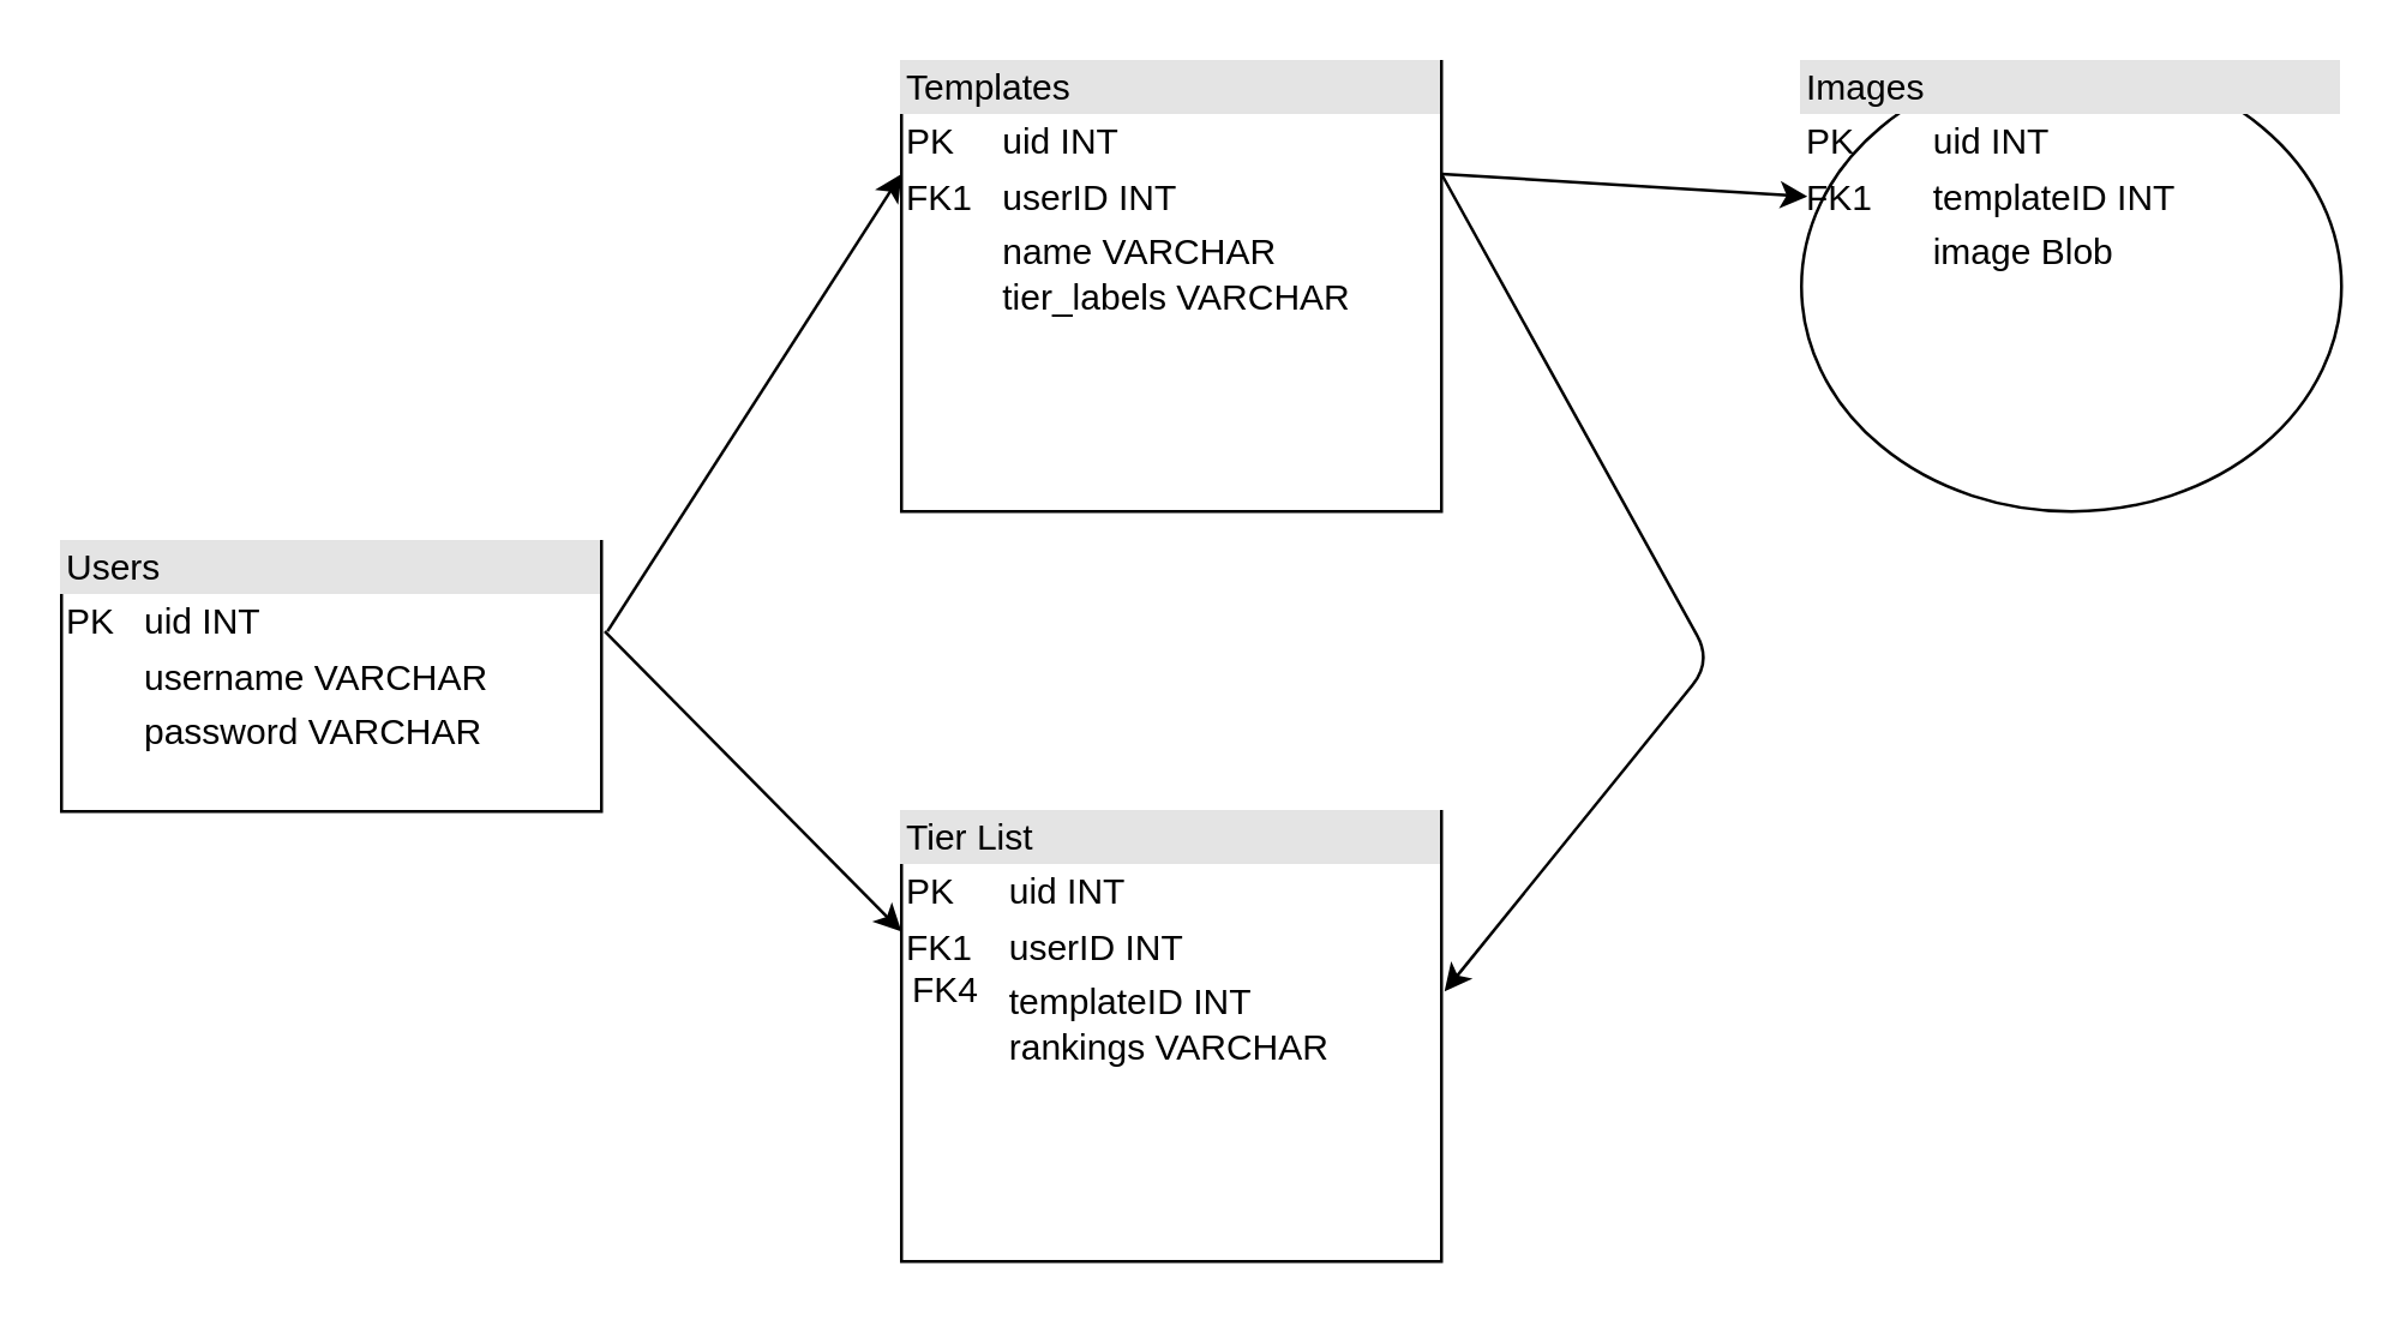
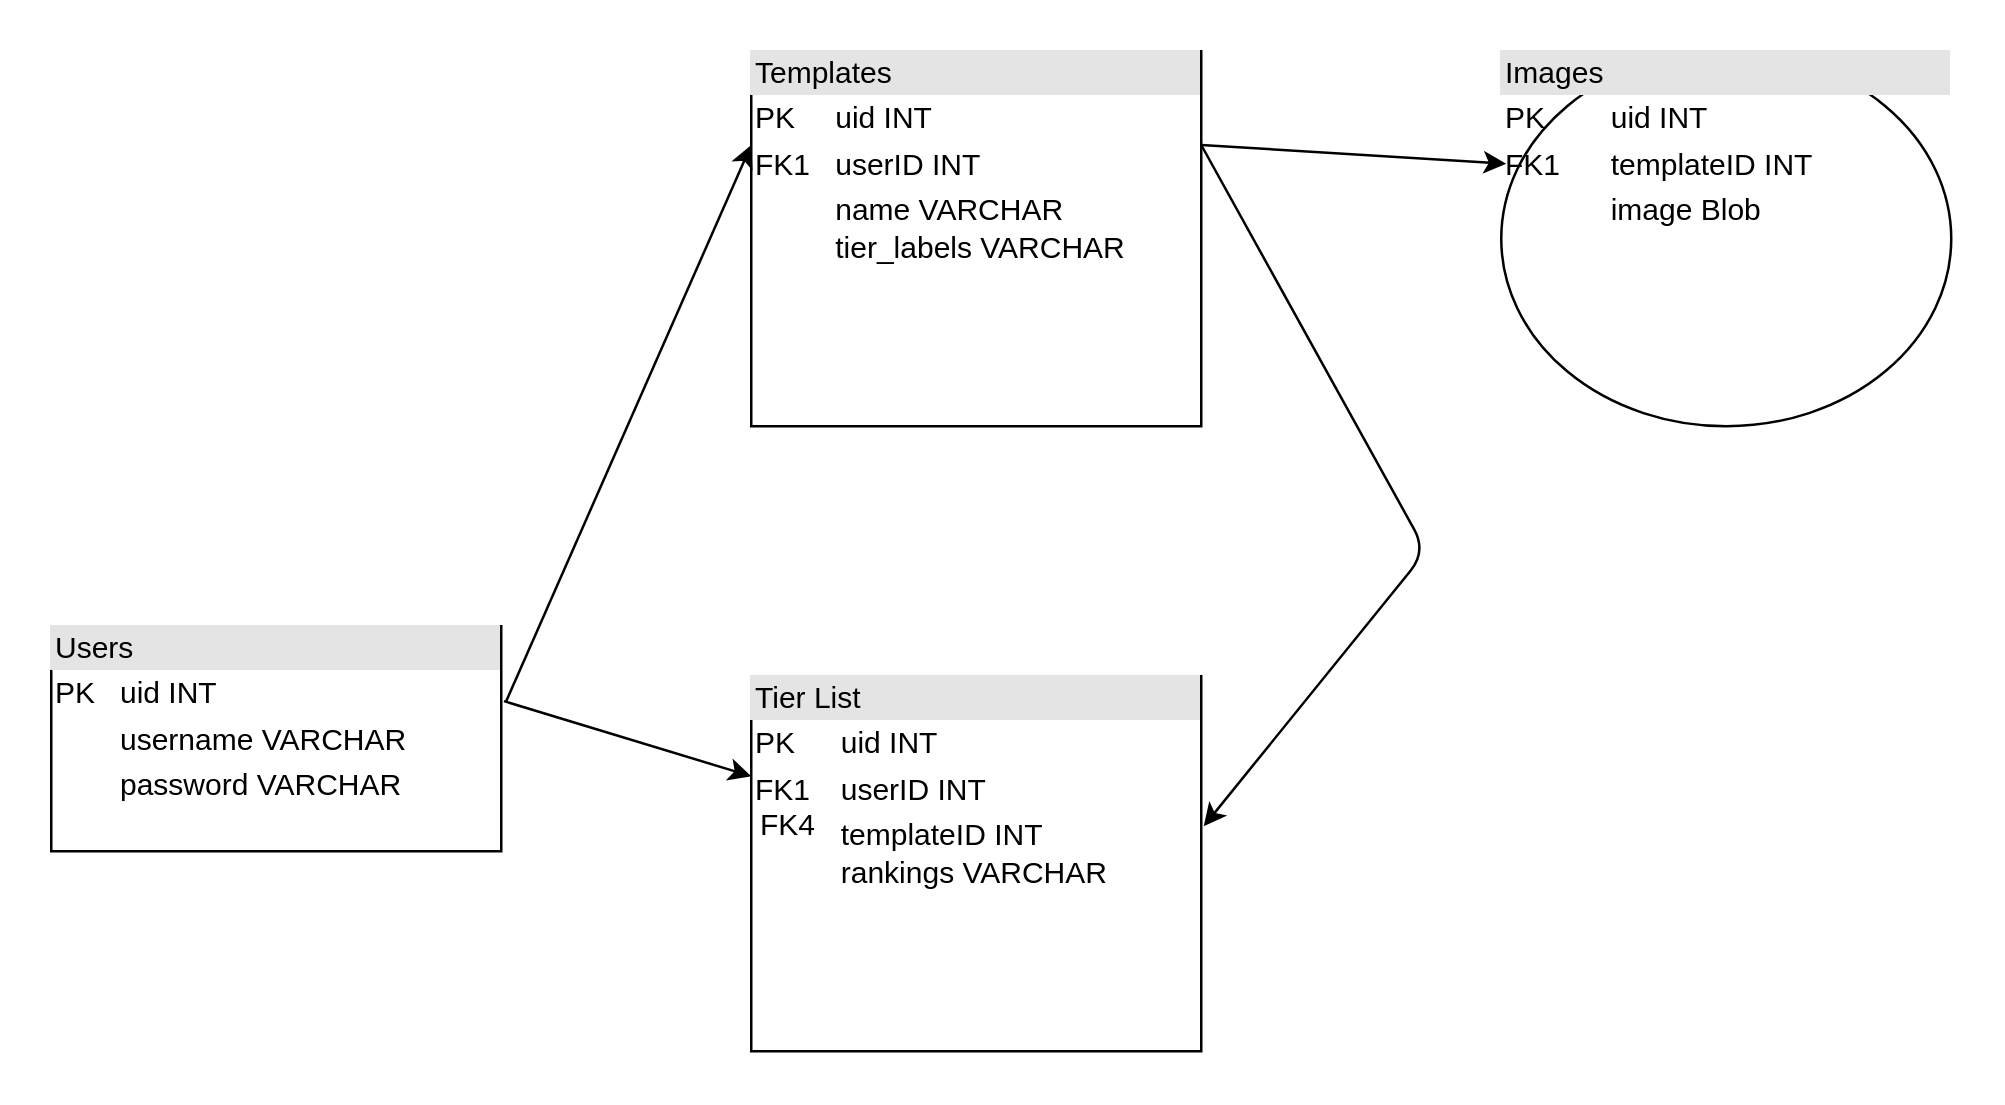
  <mxCell id="0" />
  <mxCell id="1" parent="0" />
- <mxCell id="2" value="&lt;div style=&quot;box-sizing: border-box ; width: 100% ; background: #e4e4e4 ; padding: 2px&quot;&gt;Users&lt;/div&gt;&lt;table style=&quot;width: 100% ; font-size: 1em&quot; cellpadding=&quot;2&quot; cellspacing=&quot;0&quot;&gt;&lt;tbody&gt;&lt;tr&gt;&lt;td&gt;PK&lt;/td&gt;&lt;td&gt;uid INT&lt;/td&gt;&lt;/tr&gt;&lt;tr&gt;&lt;td&gt;&lt;br&gt;&lt;/td&gt;&lt;td&gt;username VARCHAR&lt;/td&gt;&lt;/tr&gt;&lt;tr&gt;&lt;td&gt;&lt;/td&gt;&lt;td&gt;password VARCHAR&lt;/td&gt;&lt;/tr&gt;&lt;/tbody&gt;&lt;/table&gt;" style="verticalAlign=top;align=left;overflow=fill;html=1;" vertex="1" parent="1"><mxGeometry x="20" y="180" width="180" height="90" as="geometry" /></mxCell>
+ <mxCell id="2" value="&lt;div style=&quot;box-sizing: border-box ; width: 100% ; background: #e4e4e4 ; padding: 2px&quot;&gt;Users&lt;/div&gt;&lt;table style=&quot;width: 100% ; font-size: 1em&quot; cellpadding=&quot;2&quot; cellspacing=&quot;0&quot;&gt;&lt;tbody&gt;&lt;tr&gt;&lt;td&gt;PK&lt;/td&gt;&lt;td&gt;uid INT&lt;/td&gt;&lt;/tr&gt;&lt;tr&gt;&lt;td&gt;&lt;br&gt;&lt;/td&gt;&lt;td&gt;username VARCHAR&lt;/td&gt;&lt;/tr&gt;&lt;tr&gt;&lt;td&gt;&lt;/td&gt;&lt;td&gt;password VARCHAR&lt;/td&gt;&lt;/tr&gt;&lt;/tbody&gt;&lt;/table&gt;" style="verticalAlign=top;align=left;overflow=fill;html=1;" vertex="1" parent="1"><mxGeometry x="20" y="250" width="180" height="90" as="geometry" /></mxCell>
  <mxCell id="3" value="&lt;div style=&quot;box-sizing: border-box ; width: 100% ; background: #e4e4e4 ; padding: 2px&quot;&gt;Templates&lt;/div&gt;&lt;table style=&quot;width: 100% ; font-size: 1em&quot; cellpadding=&quot;2&quot; cellspacing=&quot;0&quot;&gt;&lt;tbody&gt;&lt;tr&gt;&lt;td&gt;PK&lt;/td&gt;&lt;td&gt;uid INT&lt;/td&gt;&lt;/tr&gt;&lt;tr&gt;&lt;td&gt;FK1&lt;/td&gt;&lt;td&gt;userID INT&lt;/td&gt;&lt;/tr&gt;&lt;tr&gt;&lt;td&gt;&lt;br&gt;&lt;/td&gt;&lt;td&gt;name VARCHAR&lt;br&gt;tier_labels VARCHAR&lt;br&gt;&lt;br&gt;&lt;/td&gt;&lt;/tr&gt;&lt;/tbody&gt;&lt;/table&gt;" style="verticalAlign=top;align=left;overflow=fill;html=1;" vertex="1" parent="1"><mxGeometry x="300" y="20" width="180" height="150" as="geometry" /></mxCell>
  <mxCell id="4" value="&lt;div style=&quot;box-sizing: border-box ; width: 100% ; background: #e4e4e4 ; padding: 2px&quot;&gt;Images&lt;/div&gt;&lt;table style=&quot;width: 100% ; font-size: 1em&quot; cellpadding=&quot;2&quot; cellspacing=&quot;0&quot;&gt;&lt;tbody&gt;&lt;tr&gt;&lt;td&gt;PK&lt;/td&gt;&lt;td&gt;uid INT&lt;/td&gt;&lt;/tr&gt;&lt;tr&gt;&lt;td&gt;FK1&lt;/td&gt;&lt;td&gt;templateID INT&lt;/td&gt;&lt;/tr&gt;&lt;tr&gt;&lt;td&gt;&lt;br&gt;&lt;/td&gt;&lt;td&gt;image Blob&lt;br&gt;&lt;br&gt;&lt;br&gt;&lt;/td&gt;&lt;/tr&gt;&lt;/tbody&gt;&lt;/table&gt;" style="ellipse;verticalAlign=top;align=left;overflow=fill;html=1;" vertex="1" parent="1"><mxGeometry x="600" y="20" width="180" height="150" as="geometry" /></mxCell>
  <mxCell id="5" value="" style="group" vertex="1" connectable="0" parent="1"><mxGeometry x="293" y="270" width="187" height="150" as="geometry" /></mxCell>
  <mxCell id="6" value="&lt;div style=&quot;box-sizing: border-box ; width: 100% ; background: #e4e4e4 ; padding: 2px&quot;&gt;Tier List&lt;/div&gt;&lt;table style=&quot;width: 100% ; font-size: 1em&quot; cellpadding=&quot;2&quot; cellspacing=&quot;0&quot;&gt;&lt;tbody&gt;&lt;tr&gt;&lt;td&gt;PK&lt;/td&gt;&lt;td&gt;uid INT&lt;/td&gt;&lt;/tr&gt;&lt;tr&gt;&lt;td&gt;FK1&lt;/td&gt;&lt;td&gt;userID INT&lt;/td&gt;&lt;/tr&gt;&lt;tr&gt;&lt;td&gt;&lt;/td&gt;&lt;td&gt;templateID INT&lt;br&gt;rankings VARCHAR&lt;/td&gt;&lt;/tr&gt;&lt;/tbody&gt;&lt;/table&gt;" style="verticalAlign=top;align=left;overflow=fill;html=1;" vertex="1" parent="5"><mxGeometry x="7" width="180" height="150" as="geometry" /></mxCell>
  <mxCell id="7" value="FK4" style="text;html=1;strokeColor=none;fillColor=none;align=center;verticalAlign=middle;whiteSpace=wrap;rounded=0;" vertex="1" parent="5"><mxGeometry x="7" y="50" width="30" height="20" as="geometry" /></mxCell>
  <mxCell id="8" value="" style="endArrow=classic;html=1;exitX=1.011;exitY=0.333;exitDx=0;exitDy=0;exitPerimeter=0;entryX=0;entryY=0.25;entryDx=0;entryDy=0;" edge="1" parent="1" source="2" target="3"><mxGeometry width="50" height="50" relative="1" as="geometry"><mxPoint x="240" y="220" as="sourcePoint" /><mxPoint x="290" y="170" as="targetPoint" /></mxGeometry></mxCell>
  <mxCell id="9" value="" style="endArrow=classic;html=1;exitX=1.006;exitY=0.333;exitDx=0;exitDy=0;exitPerimeter=0;" edge="1" parent="1" source="2"><mxGeometry width="50" height="50" relative="1" as="geometry"><mxPoint x="260" y="220" as="sourcePoint" /><mxPoint x="300" y="310" as="targetPoint" /></mxGeometry></mxCell>
  <mxCell id="10" value="" style="endArrow=classic;html=1;exitX=1;exitY=0.25;exitDx=0;exitDy=0;" edge="1" parent="1" source="3"><mxGeometry width="50" height="50" relative="1" as="geometry"><mxPoint x="520" y="29" as="sourcePoint" /><mxPoint x="481" y="330" as="targetPoint" /><Array as="points"><mxPoint x="570" y="220" /></Array></mxGeometry></mxCell>
  <mxCell id="11" value="" style="endArrow=classic;html=1;entryX=0.011;entryY=0.3;entryDx=0;entryDy=0;exitX=1;exitY=0.25;exitDx=0;exitDy=0;entryPerimeter=0;" edge="1" parent="1" source="3" target="4"><mxGeometry width="50" height="50" relative="1" as="geometry"><mxPoint x="550" y="0" as="sourcePoint" /><mxPoint x="600" y="-50" as="targetPoint" /></mxGeometry></mxCell>
